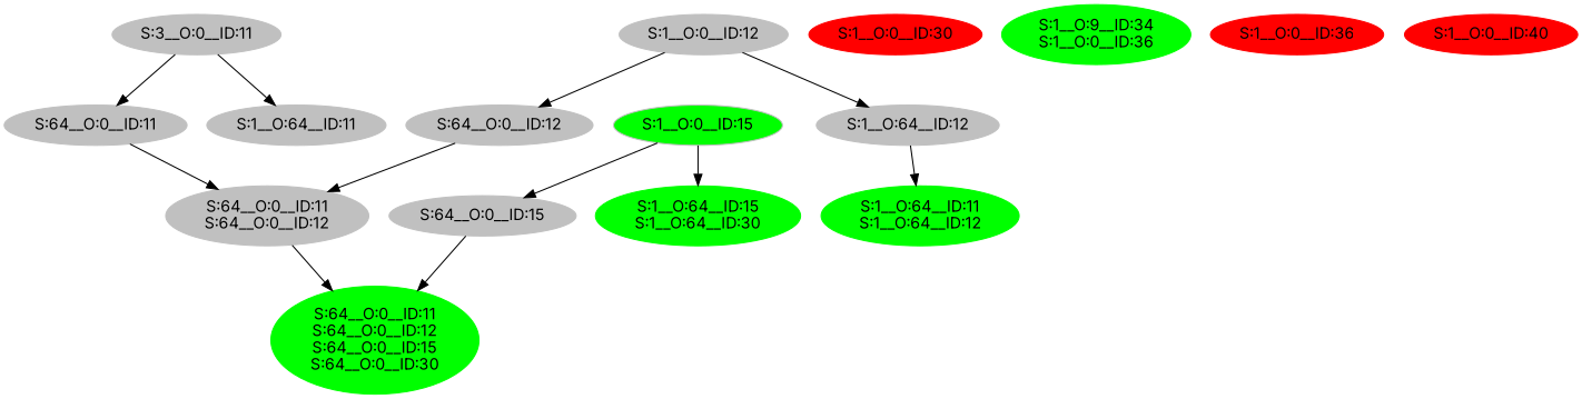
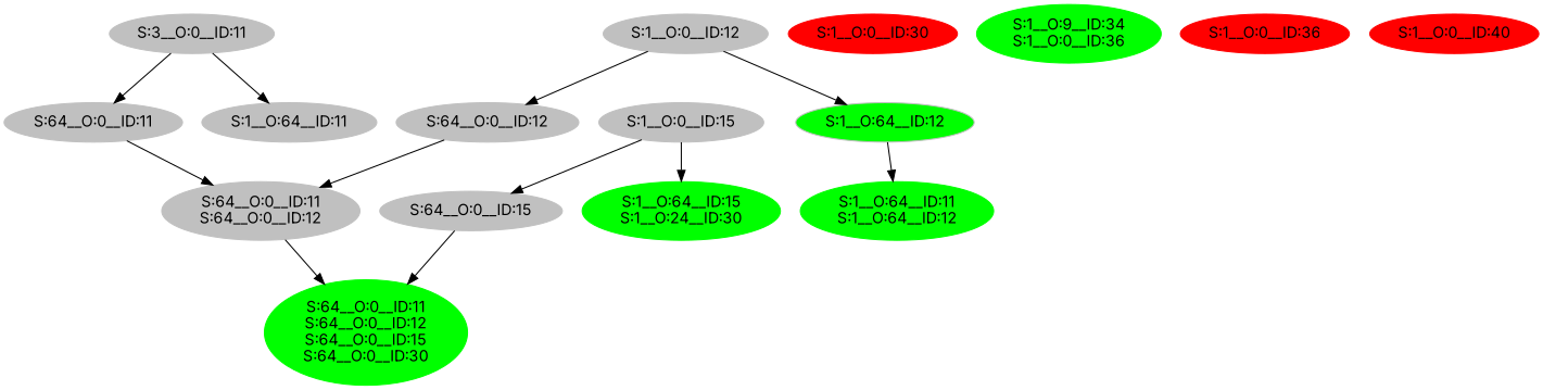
  strict digraph {
    fontname=Inter
    node [color=grey fontname=Inter style=filled]
    edge [fontname=Inter]
    n1 [label="S:3__O:0__ID:11"]
    n2 [label="S:64__O:0__ID:11"]
    n3 [label="S:1__O:64__ID:11"]
    n4 [label="S:64__O:0__ID:11\nS:64__O:0__ID:12"]
    n5 [color=green label="S:64__O:0__ID:11\nS:64__O:0__ID:12\nS:64__O:0__ID:15\nS:64__O:0__ID:30"]
    n6 [color=green label="S:1__O:64__ID:11\nS:1__O:64__ID:12"]
    n7 [label="S:1__O:0__ID:12"]
    n8 [label="S:64__O:0__ID:12"]
-   n9 [label="S:1__O:64__ID:12"]
-   n10 [label="S:1__O:0__ID:15" fillcolor=green]
+   n9 [label="S:1__O:64__ID:12" fillcolor=green]
+   n10 [label="S:1__O:0__ID:15"]
    n11 [label="S:64__O:0__ID:15"]
-   n12 [color=green label="S:1__O:64__ID:15\nS:1__O:64__ID:30"]
+   n12 [color=green label="S:1__O:64__ID:15\nS:1__O:24__ID:30"]
    n13 [color=red label="S:1__O:0__ID:30"]
    n14 [color=green label="S:1__O:9__ID:34\nS:1__O:0__ID:36"]
    n15 [color=red label="S:1__O:0__ID:36"]
    n16 [color=red label="S:1__O:0__ID:40"]
    n1 -> n2
    n1 -> n3
    n2 -> n4
    n4 -> n5
    n7 -> n8
    n7 -> n9
    n8 -> n4
    n9 -> n6
    n10 -> n11
    n10 -> n12
    n11 -> n5
  }
